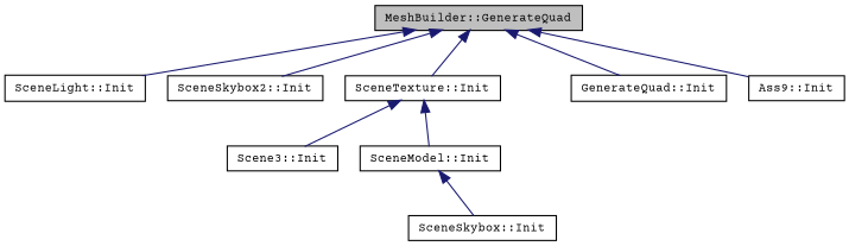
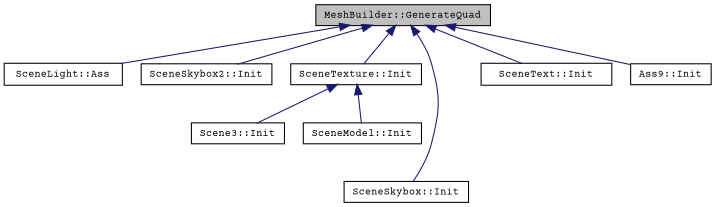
  digraph {
    fontname="Courier Prime"
    rankdir=TB
    node [color=black fontname="Courier Prime" fontsize=10 shape=record]
    edge [color=midnightblue dir=back fontname="Courier Prime" fontsize=10 labelfontname=Helvetica labelfontsize=10 style=solid]
    n1 [fillcolor=grey75 fontcolor=black height=0.2 label="MeshBuilder::GenerateQuad" style=filled width=0.4]
-   n2 [height=0.2 label="SceneLight::Init" width=0.4]
+   n2 [height=0.2 label="SceneLight::Ass" width=0.4]
    n3 [height=0.2 label="SceneSkybox2::Init" width=0.4]
    n4 [height=0.2 label="SceneTexture::Init" width=0.4]
    n5 [height=0.2 label="SceneSkybox::Init" width=0.4]
-   n6 [height=0.2 label="GenerateQuad::Init" width=0.4]
+   n6 [height=0.2 label="SceneText::Init" width=0.4]
    n7 [height=0.2 label="Ass9::Init" width=0.4]
    n8 [height=0.2 label="Scene3::Init" width=0.4]
    n9 [height=0.2 label="SceneModel::Init" width=0.4]
    n1 -> n2
    n1 -> n3
    n1 -> n4
-   n9 -> n5
+   n1 -> n5
    n1 -> n6
    n1 -> n7
    n4 -> n8
    n4 -> n9
  }
